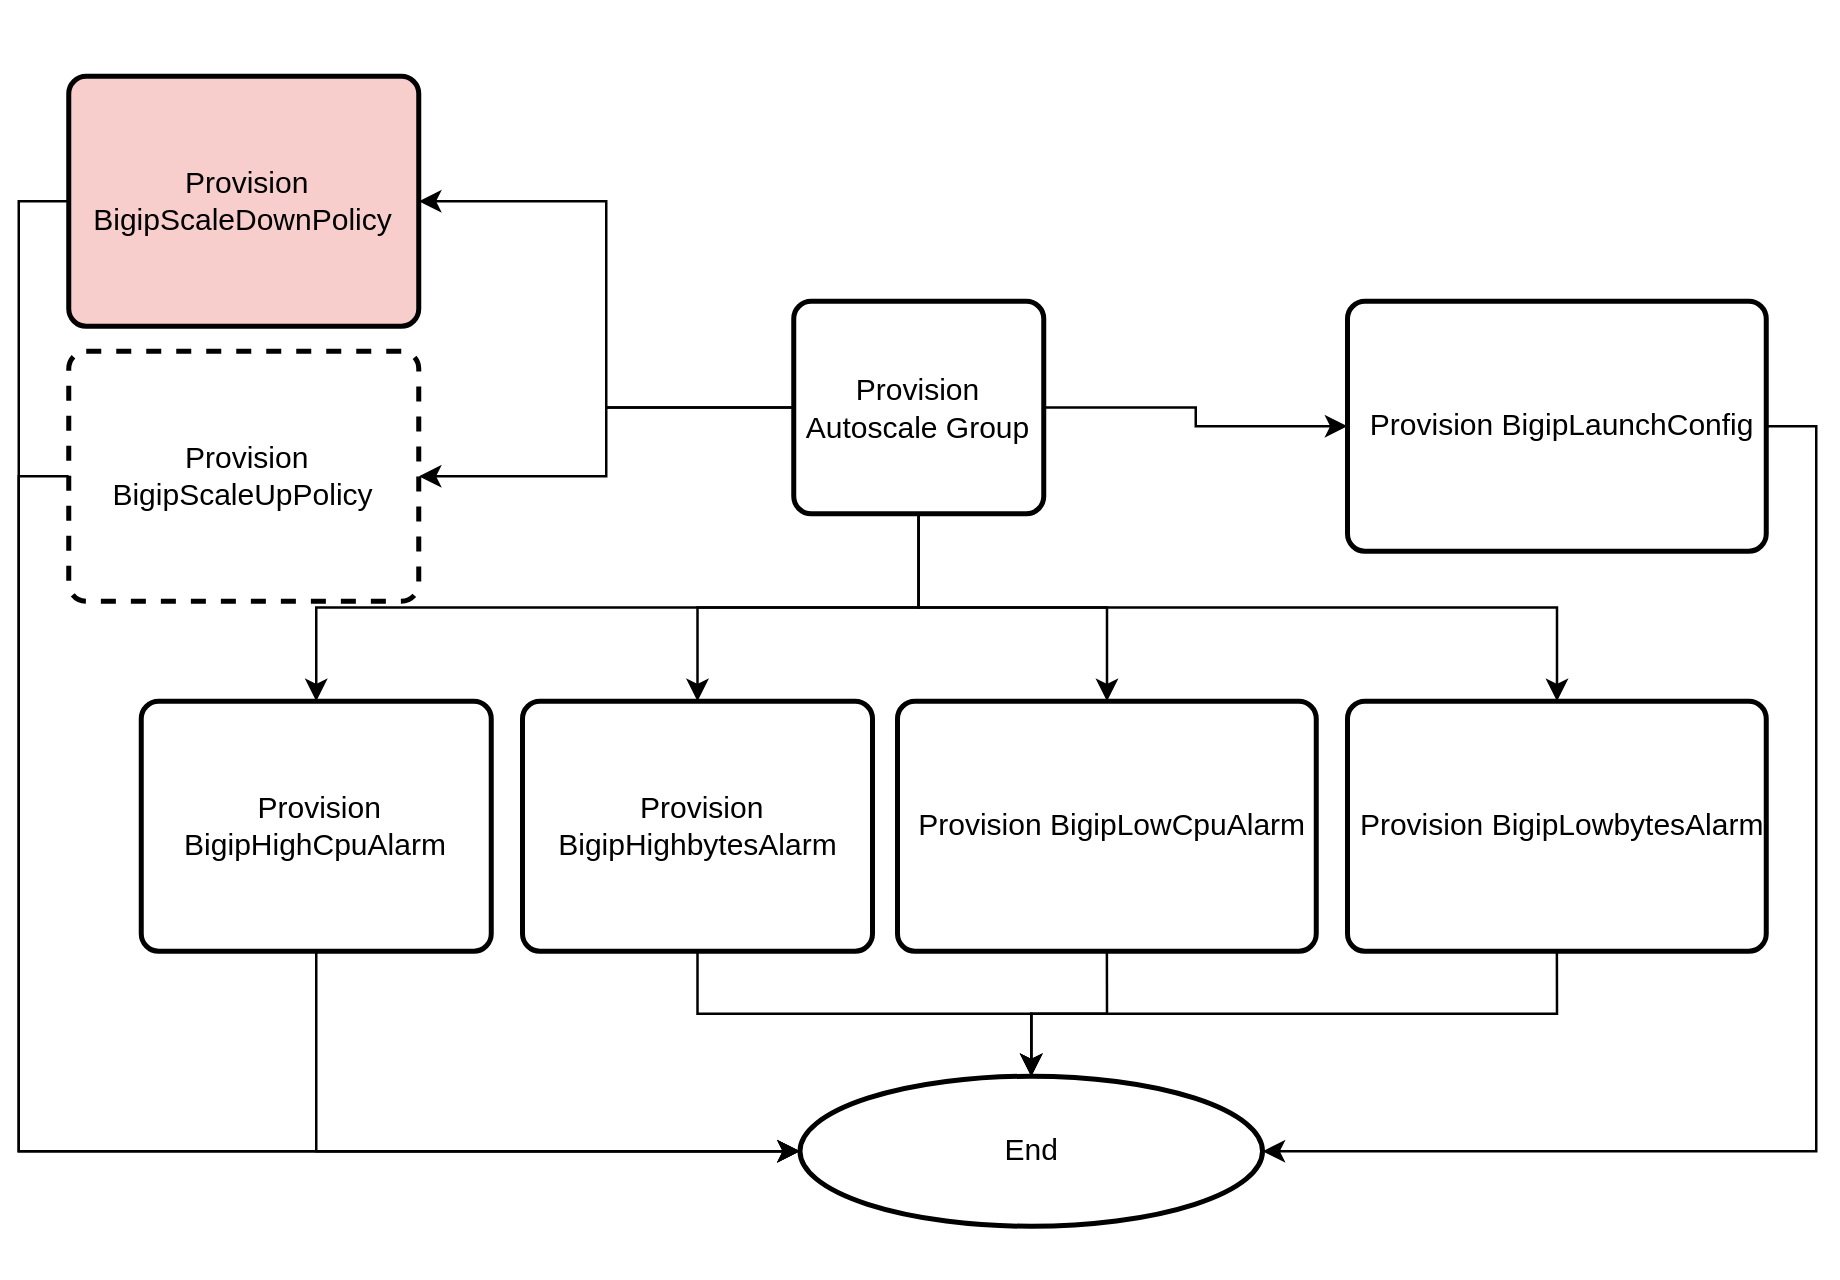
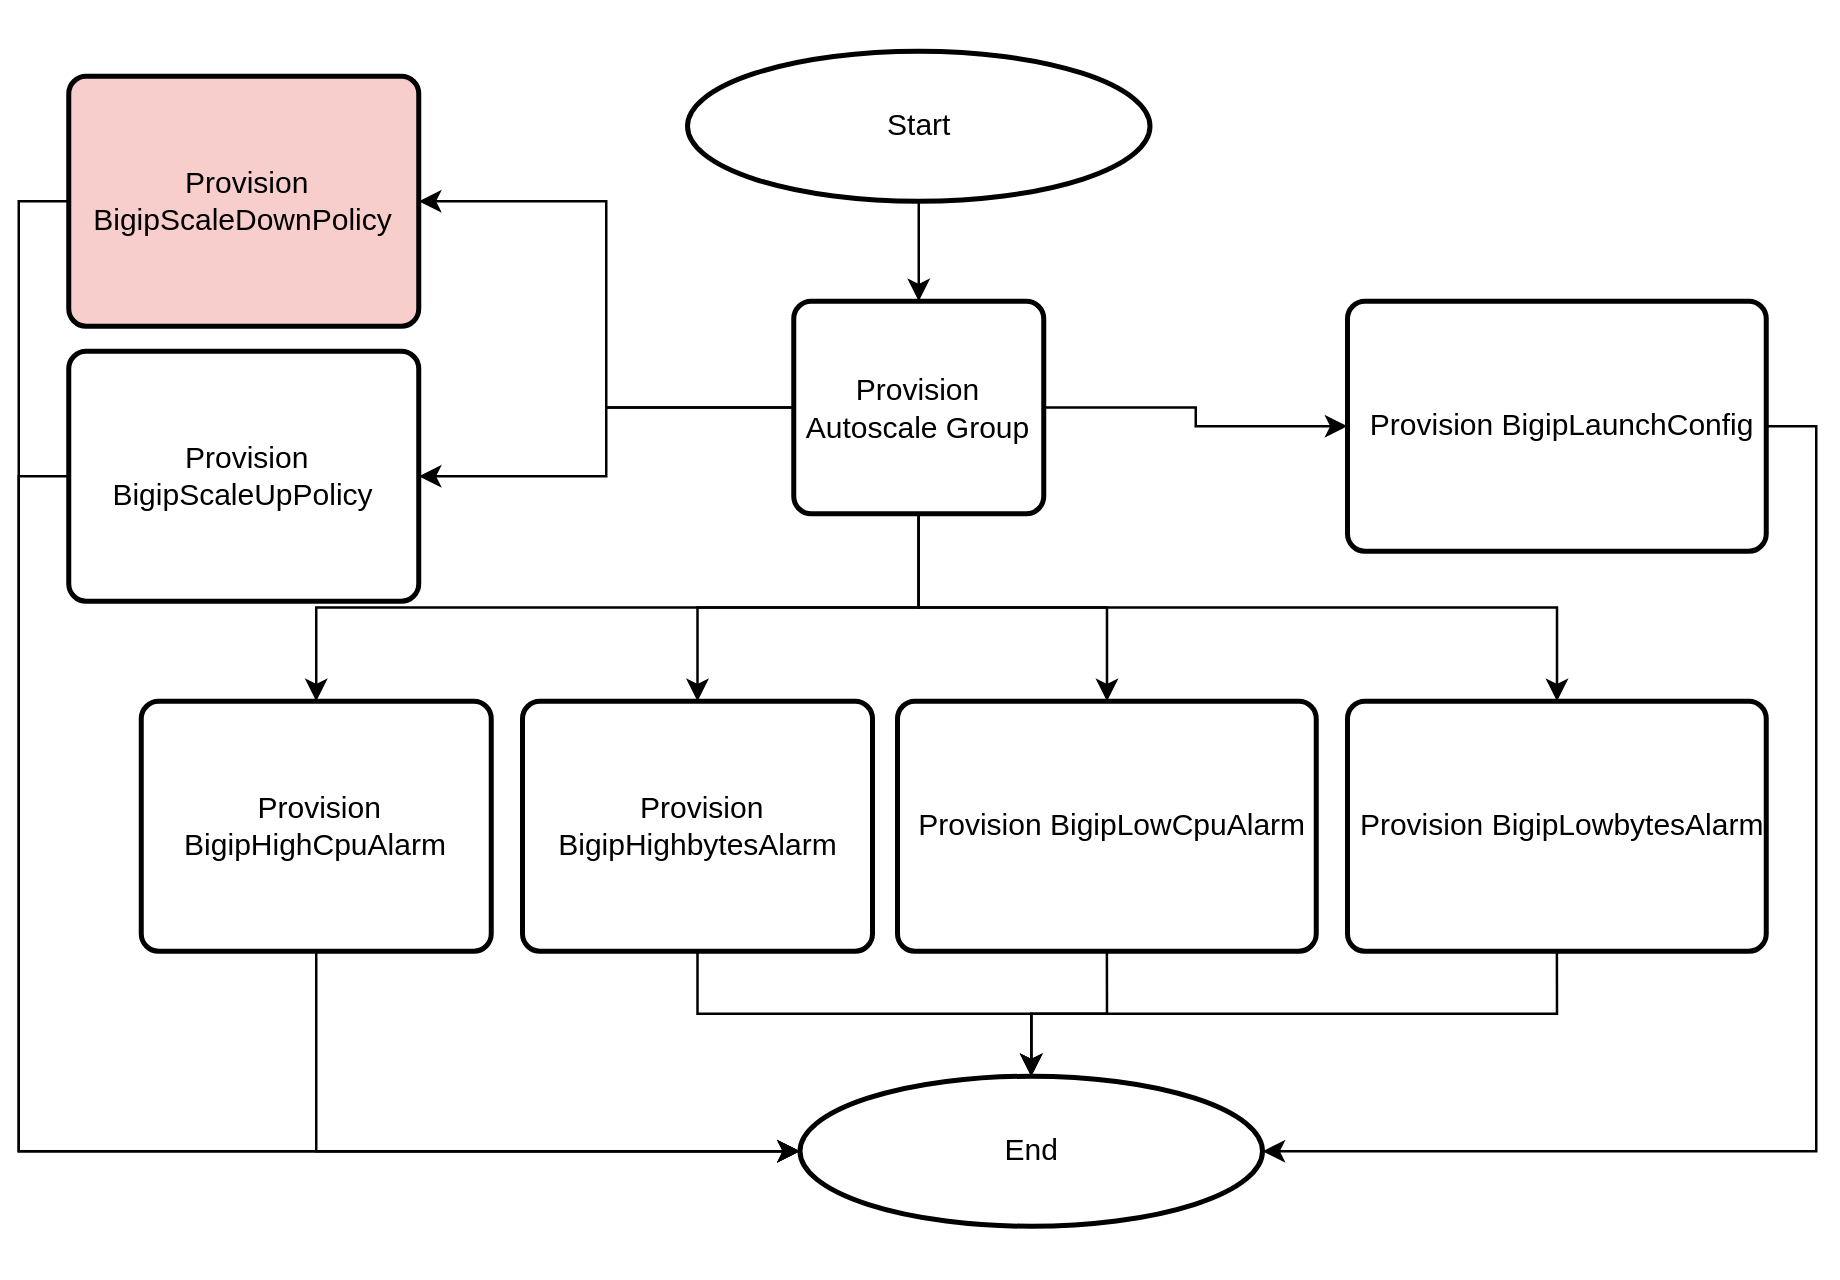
  <mxCell id="0" />
  <mxCell id="1" parent="0" />
  <mxCell id="2" style="edgeStyle=orthogonalEdgeStyle;rounded=0;orthogonalLoop=1;jettySize=auto;html=1;exitX=1;exitY=0.5;exitDx=0;exitDy=0;entryX=0;entryY=0.5;entryDx=0;entryDy=0;" edge="1" parent="1" source="9" target="17"><mxGeometry relative="1" as="geometry" /></mxCell>
  <mxCell id="3" style="edgeStyle=orthogonalEdgeStyle;rounded=0;orthogonalLoop=1;jettySize=auto;html=1;exitX=0.5;exitY=1;exitDx=0;exitDy=0;" edge="1" parent="1" source="9" target="15"><mxGeometry relative="1" as="geometry" /></mxCell>
  <mxCell id="4" style="edgeStyle=orthogonalEdgeStyle;rounded=0;orthogonalLoop=1;jettySize=auto;html=1;exitX=0.5;exitY=1;exitDx=0;exitDy=0;entryX=0.5;entryY=0;entryDx=0;entryDy=0;" edge="1" parent="1" source="9" target="13"><mxGeometry relative="1" as="geometry" /></mxCell>
  <mxCell id="5" style="edgeStyle=orthogonalEdgeStyle;rounded=0;orthogonalLoop=1;jettySize=auto;html=1;exitX=0.5;exitY=1;exitDx=0;exitDy=0;" edge="1" parent="1" source="9" target="19"><mxGeometry relative="1" as="geometry" /></mxCell>
  <mxCell id="6" style="edgeStyle=orthogonalEdgeStyle;rounded=0;orthogonalLoop=1;jettySize=auto;html=1;exitX=0.5;exitY=1;exitDx=0;exitDy=0;" edge="1" parent="1" source="9" target="21"><mxGeometry relative="1" as="geometry" /></mxCell>
  <mxCell id="7" style="edgeStyle=orthogonalEdgeStyle;rounded=0;orthogonalLoop=1;jettySize=auto;html=1;exitX=0;exitY=0.5;exitDx=0;exitDy=0;entryX=1;entryY=0.5;entryDx=0;entryDy=0;" edge="1" parent="1" source="9" target="23"><mxGeometry relative="1" as="geometry" /></mxCell>
  <mxCell id="8" style="edgeStyle=orthogonalEdgeStyle;rounded=0;orthogonalLoop=1;jettySize=auto;html=1;exitX=0;exitY=0.5;exitDx=0;exitDy=0;entryX=1;entryY=0.5;entryDx=0;entryDy=0;" edge="1" parent="1" source="9" target="25"><mxGeometry relative="1" as="geometry" /></mxCell>
  <mxCell id="9" value="Provision Autoscale Group" style="rounded=1;whiteSpace=wrap;html=1;absoluteArcSize=1;arcSize=14;strokeWidth=2;" vertex="1" parent="1"><mxGeometry x="310" y="120" width="100" height="85" as="geometry" /></mxCell>
+ <mxCell id="10" style="edgeStyle=orthogonalEdgeStyle;rounded=0;orthogonalLoop=1;jettySize=auto;html=1;exitX=0.5;exitY=1;exitDx=0;exitDy=0;exitPerimeter=0;" edge="1" parent="1" source="11" target="9"><mxGeometry relative="1" as="geometry" /></mxCell>
+ <mxCell id="11" value="Start" style="strokeWidth=2;html=1;shape=mxgraph.flowchart.start_1;whiteSpace=wrap;" vertex="1" parent="1"><mxGeometry x="267.5" y="20" width="185" height="60" as="geometry" /></mxCell>
  <mxCell id="12" style="edgeStyle=orthogonalEdgeStyle;rounded=0;orthogonalLoop=1;jettySize=auto;html=1;exitX=0.5;exitY=1;exitDx=0;exitDy=0;entryX=0;entryY=0.5;entryDx=0;entryDy=0;entryPerimeter=0;" edge="1" parent="1" source="13" target="26"><mxGeometry relative="1" as="geometry" /></mxCell>
  <mxCell id="13" value="&amp;nbsp;Provision BigipHighCpuAlarm" style="rounded=1;whiteSpace=wrap;html=1;absoluteArcSize=1;arcSize=14;strokeWidth=2;" vertex="1" parent="1"><mxGeometry x="49" y="280" width="140" height="100" as="geometry" /></mxCell>
  <mxCell id="14" style="edgeStyle=orthogonalEdgeStyle;rounded=0;orthogonalLoop=1;jettySize=auto;html=1;exitX=0.5;exitY=1;exitDx=0;exitDy=0;entryX=0.5;entryY=0;entryDx=0;entryDy=0;entryPerimeter=0;" edge="1" parent="1" source="15" target="26"><mxGeometry relative="1" as="geometry" /></mxCell>
  <mxCell id="15" value="&amp;nbsp;Provision BigipHighbytesAlarm" style="rounded=1;whiteSpace=wrap;html=1;absoluteArcSize=1;arcSize=14;strokeWidth=2;" vertex="1" parent="1"><mxGeometry x="201.5" y="280" width="140" height="100" as="geometry" /></mxCell>
  <mxCell id="16" style="edgeStyle=orthogonalEdgeStyle;rounded=0;orthogonalLoop=1;jettySize=auto;html=1;exitX=1;exitY=0.5;exitDx=0;exitDy=0;entryX=1;entryY=0.5;entryDx=0;entryDy=0;entryPerimeter=0;" edge="1" parent="1" source="17" target="26"><mxGeometry relative="1" as="geometry" /></mxCell>
  <mxCell id="17" value="&amp;nbsp;Provision&amp;nbsp;&lt;span style=&quot;text-align: left&quot;&gt;BigipLaunchConfig&lt;/span&gt;" style="rounded=1;whiteSpace=wrap;html=1;absoluteArcSize=1;arcSize=14;strokeWidth=2;" vertex="1" parent="1"><mxGeometry x="531.5" y="120" width="167.5" height="100" as="geometry" /></mxCell>
  <mxCell id="18" style="edgeStyle=orthogonalEdgeStyle;rounded=0;orthogonalLoop=1;jettySize=auto;html=1;exitX=0.5;exitY=1;exitDx=0;exitDy=0;entryX=0.5;entryY=0;entryDx=0;entryDy=0;entryPerimeter=0;" edge="1" parent="1" source="19" target="26"><mxGeometry relative="1" as="geometry" /></mxCell>
  <mxCell id="19" value="&amp;nbsp;Provision&amp;nbsp;&lt;span style=&quot;text-align: left&quot;&gt;BigipLowCpuAlarm&lt;/span&gt;" style="rounded=1;whiteSpace=wrap;html=1;absoluteArcSize=1;arcSize=14;strokeWidth=2;" vertex="1" parent="1"><mxGeometry x="351.5" y="280" width="167.5" height="100" as="geometry" /></mxCell>
  <mxCell id="20" style="edgeStyle=orthogonalEdgeStyle;rounded=0;orthogonalLoop=1;jettySize=auto;html=1;exitX=0.5;exitY=1;exitDx=0;exitDy=0;" edge="1" parent="1" source="21" target="26"><mxGeometry relative="1" as="geometry" /></mxCell>
  <mxCell id="21" value="&amp;nbsp;Provision&amp;nbsp;&lt;span style=&quot;text-align: left&quot;&gt;BigipLowbytesAlarm&lt;/span&gt;" style="rounded=1;whiteSpace=wrap;html=1;absoluteArcSize=1;arcSize=14;strokeWidth=2;" vertex="1" parent="1"><mxGeometry x="531.5" y="280" width="167.5" height="100" as="geometry" /></mxCell>
  <mxCell id="22" style="edgeStyle=orthogonalEdgeStyle;rounded=0;orthogonalLoop=1;jettySize=auto;html=1;exitX=0;exitY=0.5;exitDx=0;exitDy=0;entryX=0;entryY=0.5;entryDx=0;entryDy=0;entryPerimeter=0;" edge="1" parent="1" source="23" target="26"><mxGeometry relative="1" as="geometry" /></mxCell>
- <mxCell id="23" value="&amp;nbsp;Provision BigipScaleUpPolicy" style="rounded=1;whiteSpace=wrap;html=1;absoluteArcSize=1;arcSize=14;strokeWidth=2;dashed=1;" vertex="1" parent="1"><mxGeometry x="20" y="140" width="140" height="100" as="geometry" /></mxCell>
+ <mxCell id="23" value="&amp;nbsp;Provision BigipScaleUpPolicy" style="rounded=1;whiteSpace=wrap;html=1;absoluteArcSize=1;arcSize=14;strokeWidth=2;" vertex="1" parent="1"><mxGeometry x="20" y="140" width="140" height="100" as="geometry" /></mxCell>
  <mxCell id="24" style="edgeStyle=orthogonalEdgeStyle;rounded=0;orthogonalLoop=1;jettySize=auto;html=1;exitX=0;exitY=0.5;exitDx=0;exitDy=0;entryX=0;entryY=0.5;entryDx=0;entryDy=0;entryPerimeter=0;" edge="1" parent="1" source="25" target="26"><mxGeometry relative="1" as="geometry" /></mxCell>
  <mxCell id="25" value="&amp;nbsp;Provision BigipScaleDownPolicy" style="rounded=1;whiteSpace=wrap;html=1;absoluteArcSize=1;arcSize=14;strokeWidth=2;fillColor=#f8cecc;" vertex="1" parent="1"><mxGeometry x="20" y="30" width="140" height="100" as="geometry" /></mxCell>
  <mxCell id="26" value="End" style="strokeWidth=2;html=1;shape=mxgraph.flowchart.start_1;whiteSpace=wrap;" vertex="1" parent="1"><mxGeometry x="312.5" y="430" width="185" height="60" as="geometry" /></mxCell>
